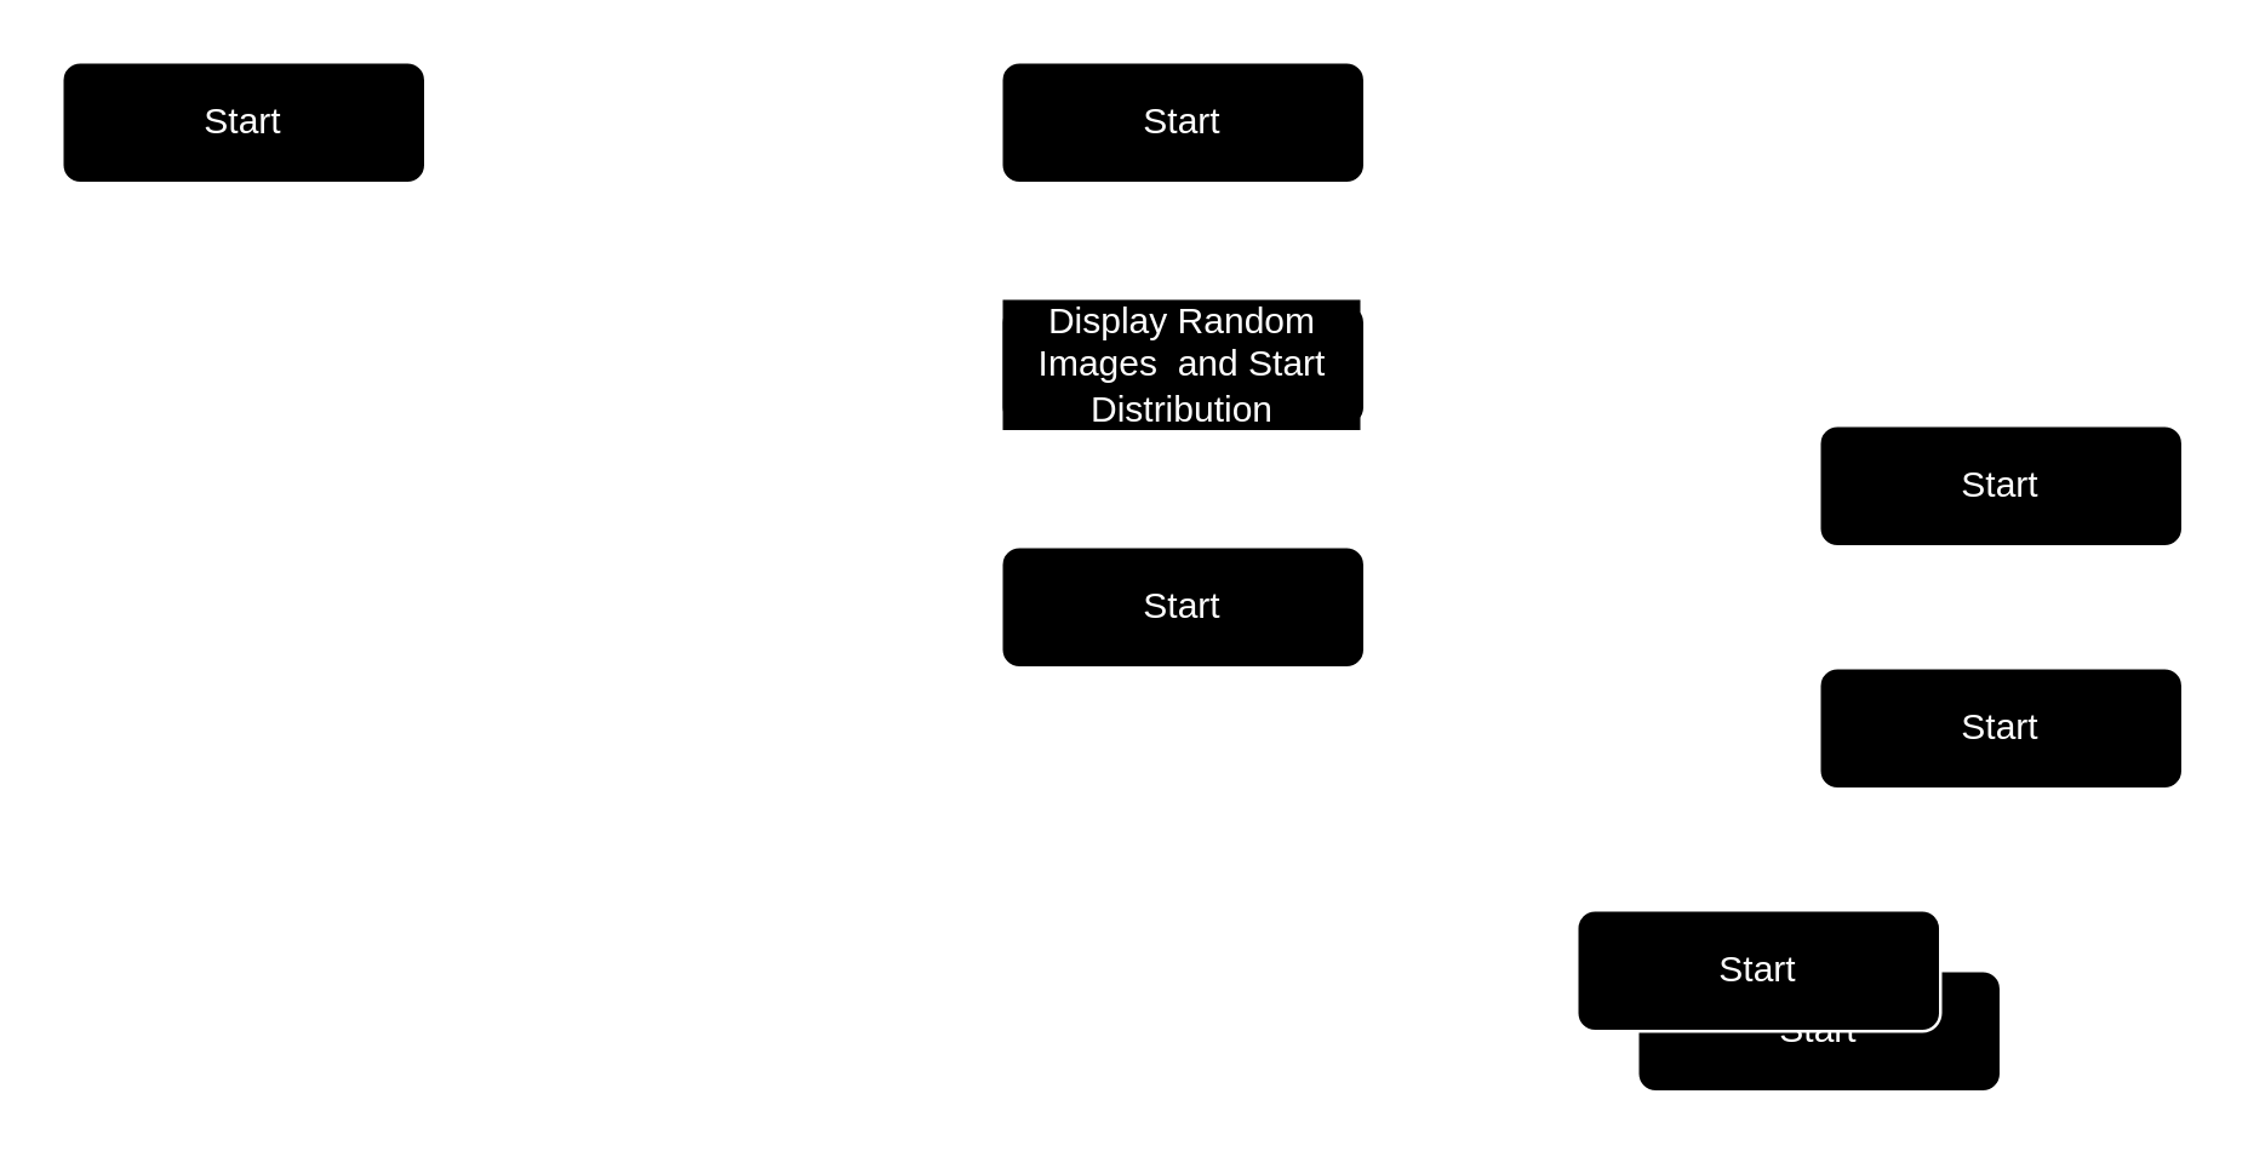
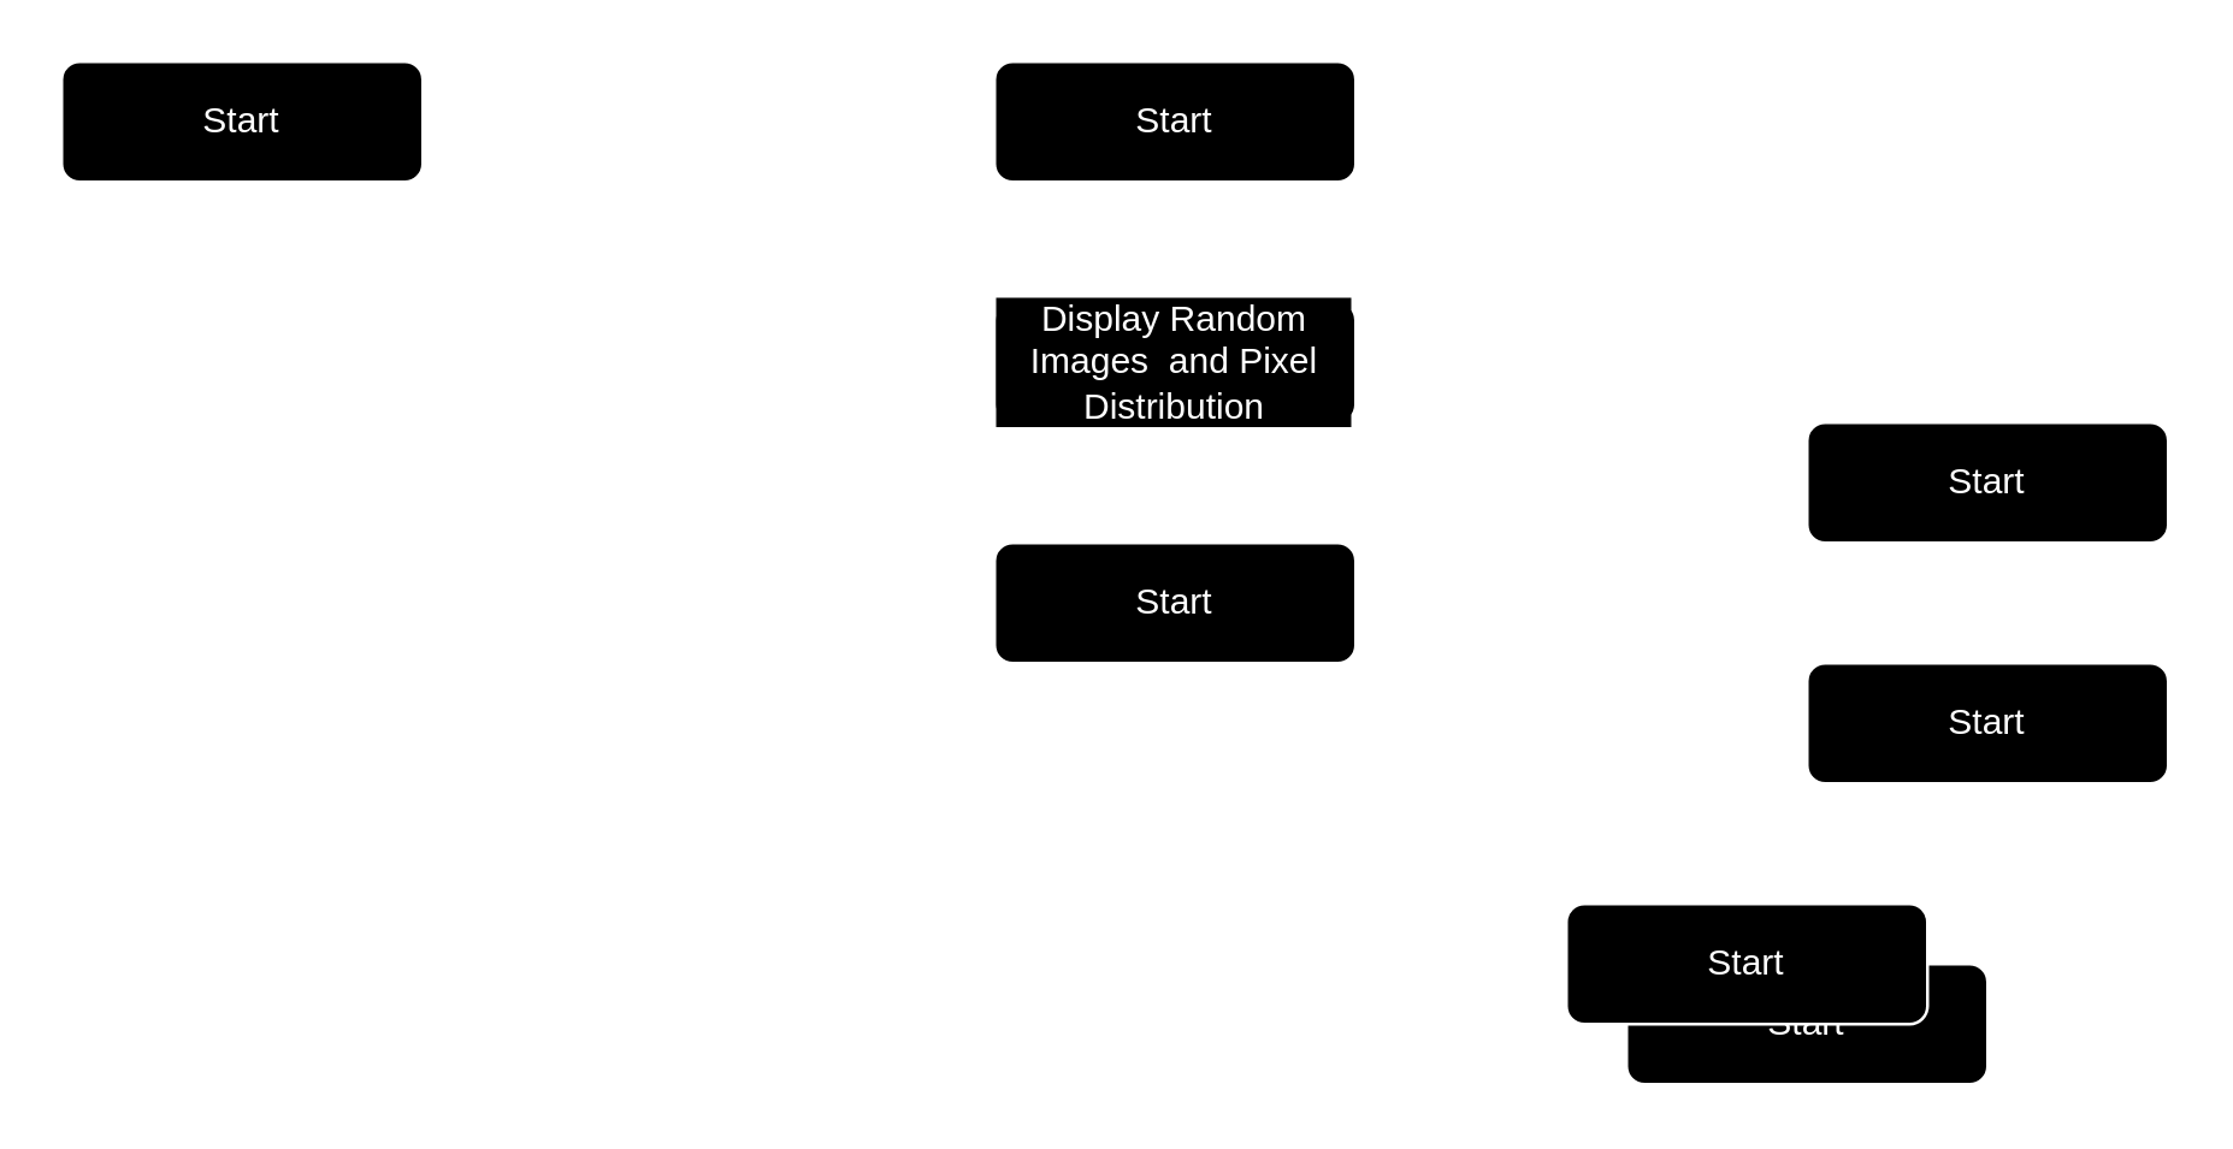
  <mxCell id="0" />
  <mxCell id="1" parent="0" />
  <mxCell id="2" value="" style="rounded=0;html=1;jettySize=auto;orthogonalLoop=1;fontSize=11;endArrow=block;endFill=0;endSize=8;strokeWidth=1;shadow=0;labelBackgroundColor=none;edgeStyle=orthogonalEdgeStyle;fontColor=#FFFFFF;strokeColor=#FFFFFF;" parent="1" source="5" edge="1"><mxGeometry relative="1" as="geometry"><mxPoint x="390" y="110" as="targetPoint" /></mxGeometry></mxCell>
  <mxCell id="3" style="edgeStyle=orthogonalEdgeStyle;rounded=0;orthogonalLoop=1;jettySize=auto;html=1;exitX=0.5;exitY=1;exitDx=0;exitDy=0;strokeColor=#FFFFFF;" edge="1" parent="1" source="5" target="9"><mxGeometry relative="1" as="geometry" /></mxCell>
  <mxCell id="4" style="edgeStyle=orthogonalEdgeStyle;rounded=0;orthogonalLoop=1;jettySize=auto;html=1;exitX=0.5;exitY=1;exitDx=0;exitDy=0;entryX=0.5;entryY=0;entryDx=0;entryDy=0;strokeColor=#FFFFFF;" edge="1" parent="1" source="5" target="9"><mxGeometry relative="1" as="geometry" /></mxCell>
  <mxCell id="5" value="&lt;span style=&quot;&quot;&gt;Start&lt;/span&gt;" style="rounded=1;whiteSpace=wrap;html=1;fontSize=12;glass=0;strokeWidth=1;shadow=0;fontColor=#FFFFFF;labelBackgroundColor=#000000;fillColor=#000000;strokeColor=#FFFFFF;" parent="1" vertex="1"><mxGeometry x="330" y="20" width="120" height="40" as="geometry" /></mxCell>
  <mxCell id="6" value="&lt;span style=&quot;&quot;&gt;Start&lt;/span&gt;" style="rounded=1;whiteSpace=wrap;html=1;fontSize=12;glass=0;strokeWidth=1;shadow=0;fontColor=#FFFFFF;labelBackgroundColor=#000000;fillColor=#000000;strokeColor=#FFFFFF;" vertex="1" parent="1"><mxGeometry x="20" y="20" width="120" height="40" as="geometry" /></mxCell>
  <mxCell id="7" value="&lt;span style=&quot;&quot;&gt;Start&lt;/span&gt;" style="rounded=1;whiteSpace=wrap;html=1;fontSize=12;glass=0;strokeWidth=1;shadow=0;fontColor=#FFFFFF;labelBackgroundColor=#000000;fillColor=#000000;strokeColor=#FFFFFF;" vertex="1" parent="1"><mxGeometry x="330" y="180" width="120" height="40" as="geometry" /></mxCell>
  <mxCell id="8" style="edgeStyle=orthogonalEdgeStyle;rounded=0;orthogonalLoop=1;jettySize=auto;html=1;exitX=0.5;exitY=1;exitDx=0;exitDy=0;entryX=0.5;entryY=0;entryDx=0;entryDy=0;strokeColor=#FFFFFF;" edge="1" parent="1" source="9" target="7"><mxGeometry relative="1" as="geometry" /></mxCell>
- <mxCell id="9" value="Display Random Images&amp;nbsp; and Start Distribution" style="rounded=1;whiteSpace=wrap;html=1;fontSize=12;glass=0;strokeWidth=1;shadow=0;fontColor=#FFFFFF;labelBackgroundColor=#000000;fillColor=#000000;strokeColor=#FFFFFF;" vertex="1" parent="1"><mxGeometry x="330" y="100" width="120" height="40" as="geometry" /></mxCell>
+ <mxCell id="9" value="Display Random Images&amp;nbsp; and Pixel Distribution" style="rounded=1;whiteSpace=wrap;html=1;fontSize=12;glass=0;strokeWidth=1;shadow=0;fontColor=#FFFFFF;labelBackgroundColor=#000000;fillColor=#000000;strokeColor=#FFFFFF;" vertex="1" parent="1"><mxGeometry x="330" y="100" width="120" height="40" as="geometry" /></mxCell>
  <mxCell id="10" value="&lt;span style=&quot;&quot;&gt;Start&lt;/span&gt;" style="rounded=1;whiteSpace=wrap;html=1;fontSize=12;glass=0;strokeWidth=1;shadow=0;fontColor=#FFFFFF;labelBackgroundColor=#000000;fillColor=#000000;strokeColor=#FFFFFF;" vertex="1" parent="1"><mxGeometry x="600" y="140" width="120" height="40" as="geometry" /></mxCell>
  <mxCell id="11" value="&lt;span style=&quot;&quot;&gt;Start&lt;/span&gt;" style="rounded=1;whiteSpace=wrap;html=1;fontSize=12;glass=0;strokeWidth=1;shadow=0;fontColor=#FFFFFF;labelBackgroundColor=#000000;fillColor=#000000;strokeColor=#FFFFFF;" vertex="1" parent="1"><mxGeometry x="600" y="220" width="120" height="40" as="geometry" /></mxCell>
  <mxCell id="12" value="&lt;span style=&quot;&quot;&gt;Start&lt;/span&gt;" style="rounded=1;whiteSpace=wrap;html=1;fontSize=12;glass=0;strokeWidth=1;shadow=0;fontColor=#FFFFFF;labelBackgroundColor=#000000;fillColor=#000000;strokeColor=#FFFFFF;" vertex="1" parent="1"><mxGeometry x="540" y="320" width="120" height="40" as="geometry" /></mxCell>
  <mxCell id="13" value="&lt;span style=&quot;&quot;&gt;Start&lt;/span&gt;" style="rounded=1;whiteSpace=wrap;html=1;fontSize=12;glass=0;strokeWidth=1;shadow=0;fontColor=#FFFFFF;labelBackgroundColor=#000000;fillColor=#000000;strokeColor=#FFFFFF;" vertex="1" parent="1"><mxGeometry x="520" y="300" width="120" height="40" as="geometry" /></mxCell>
